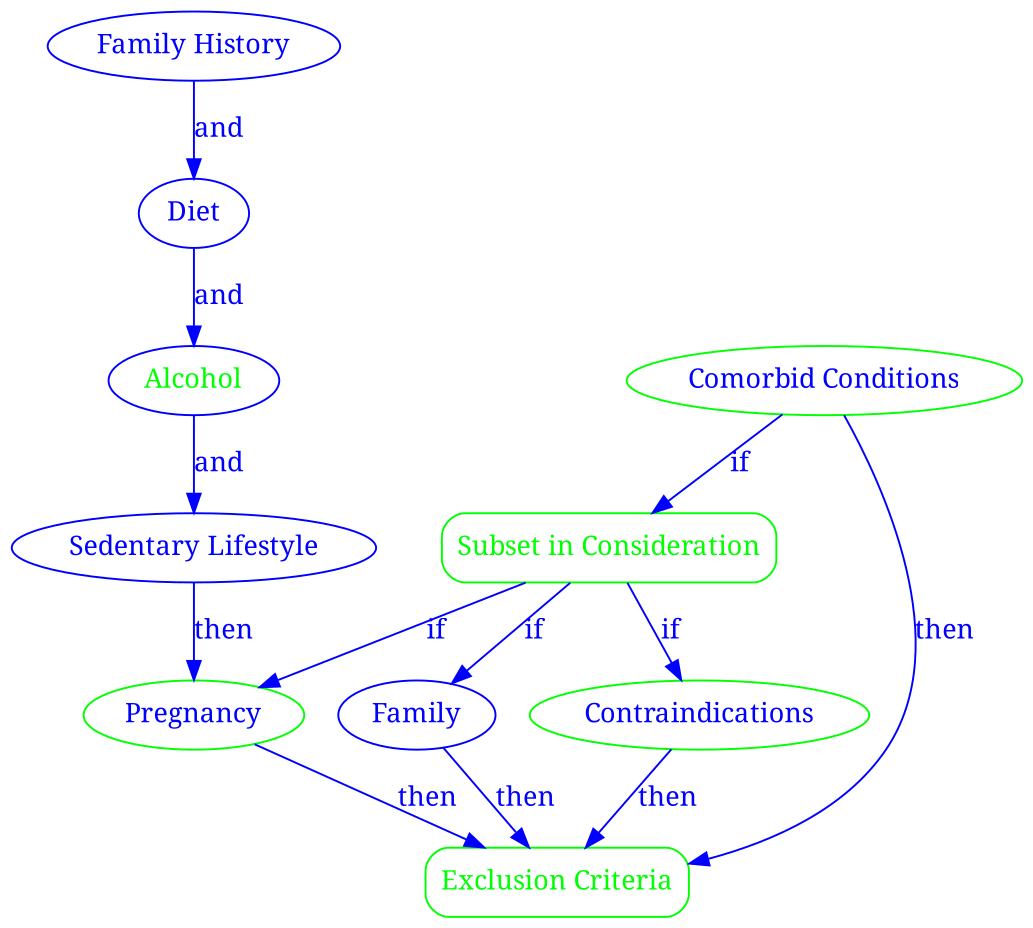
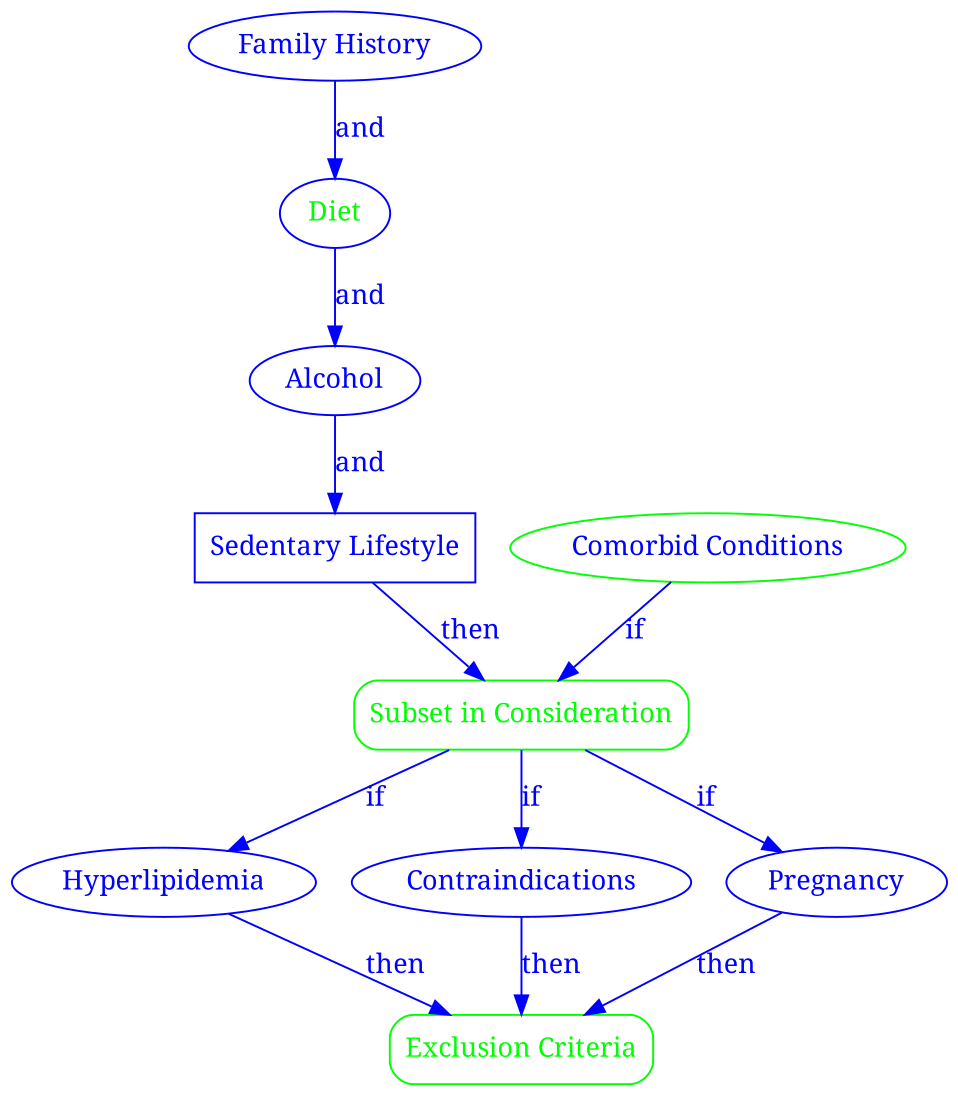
  digraph {
    fontname="Noto Serif"
    rankdir=TB
    node [color=blue fontcolor=blue fontname="Noto Serif" shape=ellipse]
    edge [color=blue fontcolor=blue fontname="Noto Serif"]
    n1 [label="Family History"]
-   n2 [label=Diet]
+   n2 [fontcolor=green label=Diet]
    n3 [color=green fontcolor=green label="Subset in Consideration" shape=box style=rounded]
-   n4 [label=Family]
-   n5 [color=green label=Contraindications]
-   n6 [color=green label=Pregnancy]
+   n4 [label=Hyperlipidemia]
+   n5 [label=Contraindications]
+   n6 [label=Pregnancy]
    n7 [color=green fontcolor=green label="Exclusion Criteria" shape=box style=rounded]
    n8 [color=green label="Comorbid Conditions"]
-   n9 [fontcolor=green label=Alcohol]
-   n10 [label="Sedentary Lifestyle"]
+   n9 [label=Alcohol]
+   n10 [label="Sedentary Lifestyle" shape=box]
    n1 -> n2 [label=and]
    n2 -> n9 [label=and]
    n3 -> n4 [label=if]
    n3 -> n5 [label=if]
    n3 -> n6 [label=if]
    n4 -> n7 [label=then]
    n5 -> n7 [label=then]
    n6 -> n7 [label=then]
    n8 -> n3 [label=if]
-   n8 -> n7 [label=then]
    n9 -> n10 [label=and]
-   n10 -> n6 [label=then]
+   n10 -> n3 [label=then]
  }
